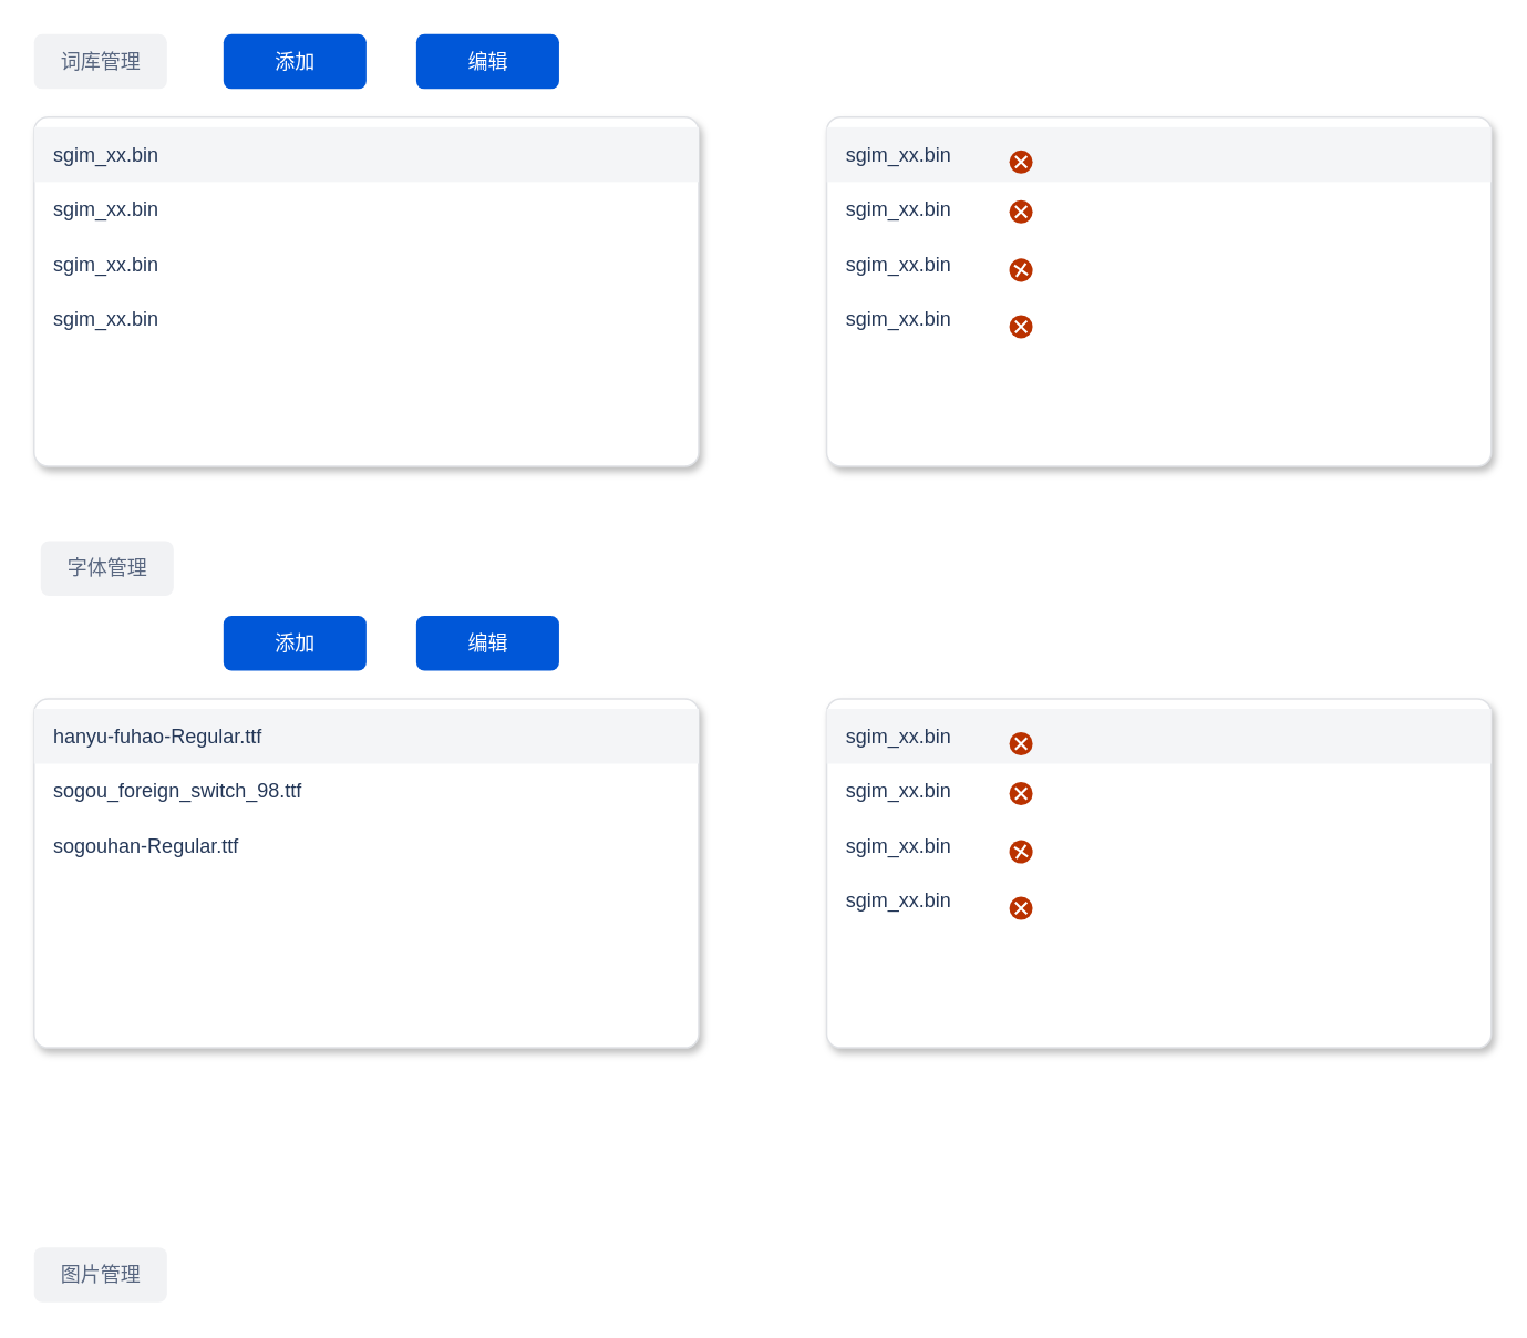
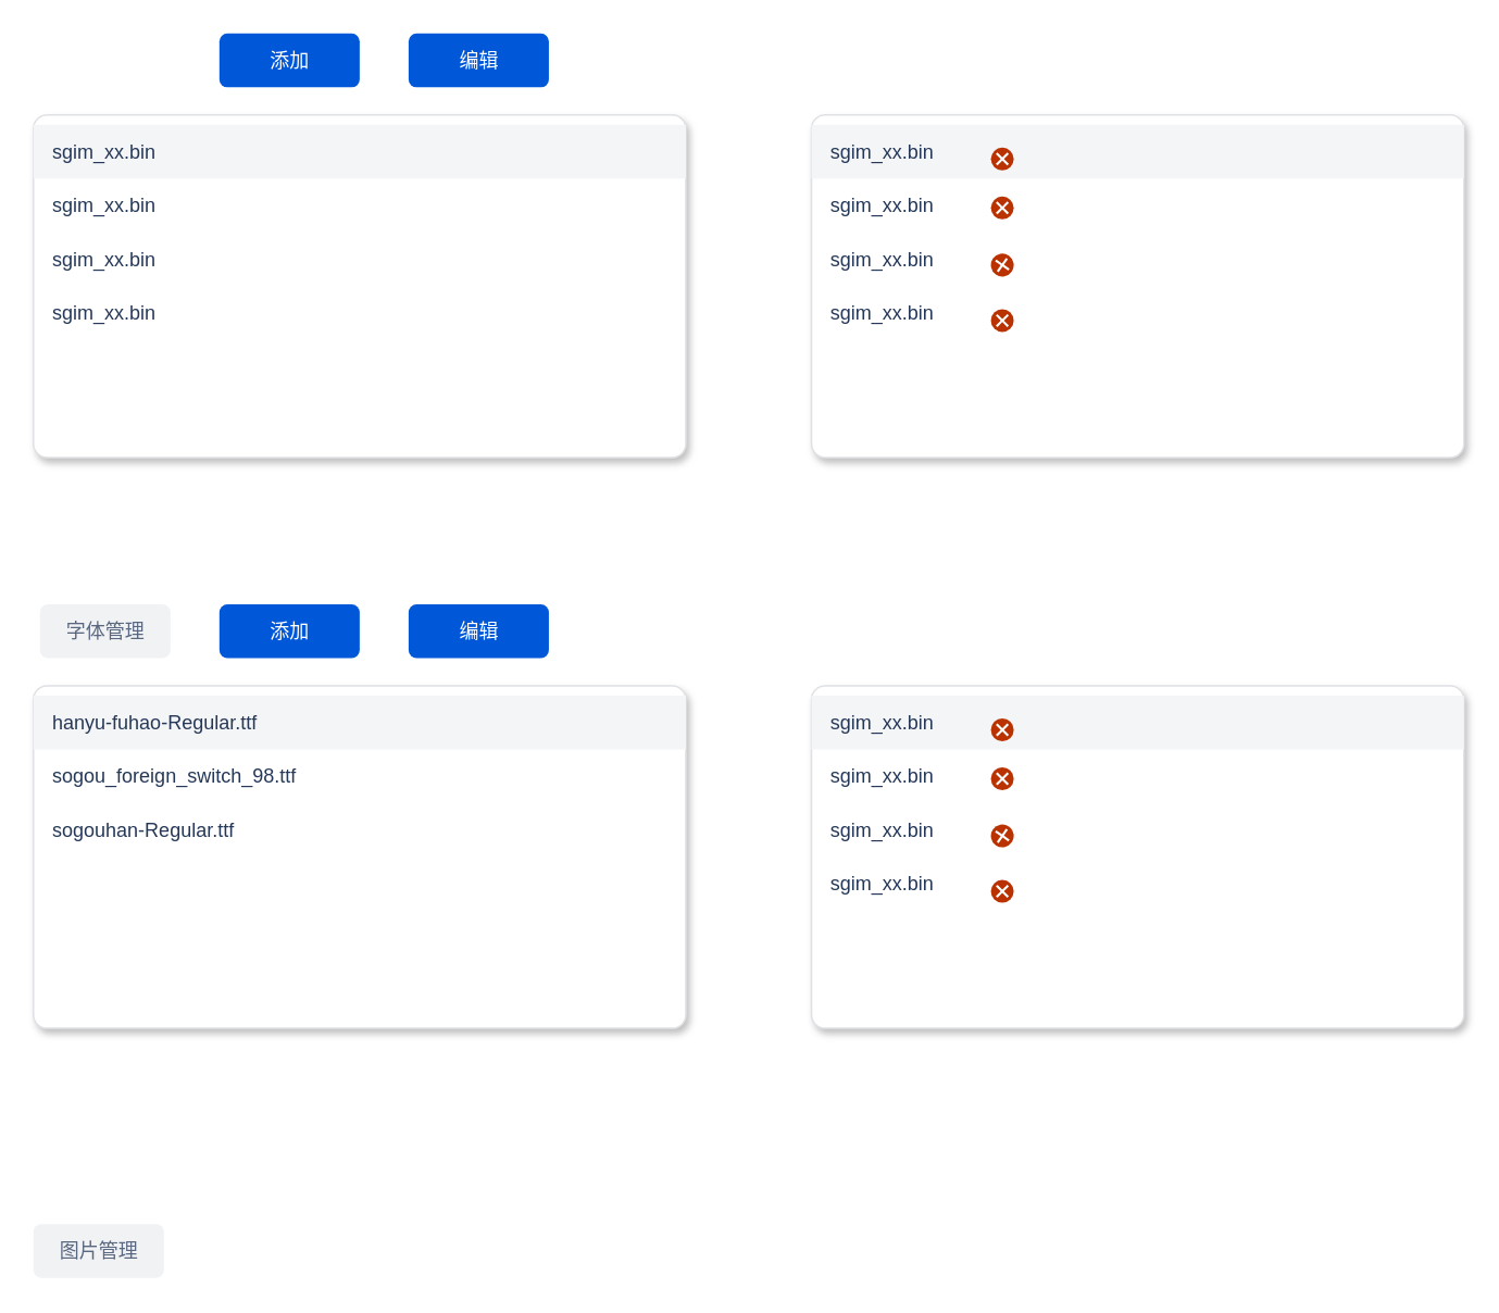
  <mxCell id="0" />
  <mxCell id="1" parent="0" />
- <mxCell id="2" value="词库管理" style="rounded=1;align=center;fillColor=#F1F2F4;strokeColor=none;html=1;fontColor=#596780;fontSize=12" vertex="1" parent="1"><mxGeometry x="20" y="20" width="80" height="33" as="geometry" /></mxCell>
- <mxCell id="3" value="字体管理" style="rounded=1;align=center;fillColor=#F1F2F4;strokeColor=none;html=1;fontColor=#596780;fontSize=12" vertex="1" parent="1"><mxGeometry x="24" y="325" width="80" height="33" as="geometry" /></mxCell>
+ <mxCell id="3" value="字体管理" style="rounded=1;align=center;fillColor=#F1F2F4;strokeColor=none;html=1;fontColor=#596780;fontSize=12" vertex="1" parent="1"><mxGeometry x="24" y="370" width="80" height="33" as="geometry" /></mxCell>
  <mxCell id="4" value="图片管理" style="rounded=1;align=center;fillColor=#F1F2F4;strokeColor=none;html=1;fontColor=#596780;fontSize=12" vertex="1" parent="1"><mxGeometry x="20" y="750" width="80" height="33" as="geometry" /></mxCell>
  <mxCell id="5" value="" style="rounded=1;fillColor=#ffffff;strokeColor=#DFE1E5;shadow=1;html=1;arcSize=4" vertex="1" parent="1"><mxGeometry x="20" y="70" width="400" height="210" as="geometry" /></mxCell>
  <mxCell id="6" value="sgim_xx.bin" style="rounded=0;fillColor=#F4F5F7;strokeColor=none;shadow=0;html=1;align=left;fontSize=12;spacingLeft=10;fontColor=#253858;resizeWidth=1" vertex="1" parent="5"><mxGeometry width="400" height="33" relative="1" as="geometry"><mxPoint y="6" as="offset" /></mxGeometry></mxCell>
  <mxCell id="7" value="sgim_xx.bin" style="rounded=0;fillColor=none;strokeColor=none;shadow=0;html=1;align=left;fontSize=12;spacingLeft=10;fontColor=#253858;resizeWidth=1" vertex="1" parent="5"><mxGeometry width="400" height="33" relative="1" as="geometry"><mxPoint y="39" as="offset" /></mxGeometry></mxCell>
  <mxCell id="8" value="sgim_xx.bin" style="rounded=0;fillColor=none;strokeColor=none;shadow=0;html=1;align=left;fontSize=12;spacingLeft=10;fontColor=#253858;resizeWidth=1" vertex="1" parent="5"><mxGeometry width="400" height="33" relative="1" as="geometry"><mxPoint y="72" as="offset" /></mxGeometry></mxCell>
  <mxCell id="9" value="sgim_xx.bin" style="rounded=0;fillColor=none;strokeColor=none;shadow=0;html=1;align=left;fontSize=12;spacingLeft=10;fontColor=#253858;resizeWidth=1" vertex="1" parent="5"><mxGeometry width="400" height="33" relative="1" as="geometry"><mxPoint y="105" as="offset" /></mxGeometry></mxCell>
  <mxCell id="10" value="添加" style="rounded=1;fillColor=#0057D8;align=center;strokeColor=none;html=1;fontColor=#ffffff;fontSize=12" vertex="1" parent="1"><mxGeometry x="134" y="20" width="86" height="33" as="geometry" /></mxCell>
  <mxCell id="11" value="编辑" style="rounded=1;fillColor=#0057D8;align=center;strokeColor=none;html=1;fontColor=#ffffff;fontSize=12" vertex="1" parent="1"><mxGeometry x="250" y="20" width="86" height="33" as="geometry" /></mxCell>
  <mxCell id="12" value="" style="rounded=1;fillColor=#ffffff;strokeColor=#DFE1E5;shadow=1;html=1;arcSize=4" vertex="1" parent="1"><mxGeometry x="497" y="70" width="400" height="210" as="geometry" /></mxCell>
  <mxCell id="13" value="sgim_xx.bin" style="rounded=0;fillColor=#F4F5F7;strokeColor=none;shadow=0;html=1;align=left;fontSize=12;spacingLeft=10;fontColor=#253858;resizeWidth=1" vertex="1" parent="12"><mxGeometry width="400" height="33" relative="1" as="geometry"><mxPoint y="6" as="offset" /></mxGeometry></mxCell>
  <mxCell id="14" value="sgim_xx.bin" style="rounded=0;fillColor=none;strokeColor=none;shadow=0;html=1;align=left;fontSize=12;spacingLeft=10;fontColor=#253858;resizeWidth=1" vertex="1" parent="12"><mxGeometry width="400" height="33" relative="1" as="geometry"><mxPoint y="39" as="offset" /></mxGeometry></mxCell>
  <mxCell id="15" value="sgim_xx.bin" style="rounded=0;fillColor=none;strokeColor=none;shadow=0;html=1;align=left;fontSize=12;spacingLeft=10;fontColor=#253858;resizeWidth=1" vertex="1" parent="12"><mxGeometry width="400" height="33" relative="1" as="geometry"><mxPoint y="72" as="offset" /></mxGeometry></mxCell>
  <mxCell id="16" value="sgim_xx.bin" style="rounded=0;fillColor=none;strokeColor=none;shadow=0;html=1;align=left;fontSize=12;spacingLeft=10;fontColor=#253858;resizeWidth=1" vertex="1" parent="12"><mxGeometry width="400" height="33" relative="1" as="geometry"><mxPoint y="105" as="offset" /></mxGeometry></mxCell>
  <mxCell id="17" value="" style="html=1;shadow=0;dashed=0;shape=mxgraph.atlassian.close;fillColor=#BA3200;strokeColor=none;html=1" vertex="1" parent="12"><mxGeometry x="110" y="20" width="14" height="14" as="geometry" /></mxCell>
  <mxCell id="18" value="" style="html=1;shadow=0;dashed=0;shape=mxgraph.atlassian.close;fillColor=#BA3200;strokeColor=none;html=1" vertex="1" parent="12"><mxGeometry x="110" y="119" width="14" height="14" as="geometry" /></mxCell>
  <mxCell id="19" value="" style="html=1;shadow=0;dashed=0;shape=mxgraph.atlassian.close;fillColor=#BA3200;strokeColor=none;html=1;rotation=-10;" vertex="1" parent="12"><mxGeometry x="110" y="85" width="14" height="14" as="geometry" /></mxCell>
  <mxCell id="20" value="" style="html=1;shadow=0;dashed=0;shape=mxgraph.atlassian.close;fillColor=#BA3200;strokeColor=none;html=1" vertex="1" parent="12"><mxGeometry x="110" y="50" width="14" height="14" as="geometry" /></mxCell>
  <mxCell id="21" value="" style="rounded=1;fillColor=#ffffff;strokeColor=#DFE1E5;shadow=1;html=1;arcSize=4" vertex="1" parent="1"><mxGeometry x="20" y="420" width="400" height="210" as="geometry" /></mxCell>
  <mxCell id="22" value="hanyu-fuhao-Regular.ttf" style="rounded=0;fillColor=#F4F5F7;strokeColor=none;shadow=0;html=1;align=left;fontSize=12;spacingLeft=10;fontColor=#253858;resizeWidth=1" vertex="1" parent="21"><mxGeometry width="400" height="33" relative="1" as="geometry"><mxPoint y="6" as="offset" /></mxGeometry></mxCell>
  <mxCell id="23" value="sogou_foreign_switch_98.ttf" style="rounded=0;fillColor=none;strokeColor=none;shadow=0;html=1;align=left;fontSize=12;spacingLeft=10;fontColor=#253858;resizeWidth=1" vertex="1" parent="21"><mxGeometry width="400" height="33" relative="1" as="geometry"><mxPoint y="39" as="offset" /></mxGeometry></mxCell>
  <mxCell id="24" value="sogouhan-Regular.ttf" style="rounded=0;fillColor=none;strokeColor=none;shadow=0;html=1;align=left;fontSize=12;spacingLeft=10;fontColor=#253858;resizeWidth=1" vertex="1" parent="21"><mxGeometry width="400" height="33" relative="1" as="geometry"><mxPoint y="72" as="offset" /></mxGeometry></mxCell>
  <mxCell id="25" value="添加" style="rounded=1;fillColor=#0057D8;align=center;strokeColor=none;html=1;fontColor=#ffffff;fontSize=12" vertex="1" parent="1"><mxGeometry x="134" y="370" width="86" height="33" as="geometry" /></mxCell>
  <mxCell id="26" value="编辑" style="rounded=1;fillColor=#0057D8;align=center;strokeColor=none;html=1;fontColor=#ffffff;fontSize=12" vertex="1" parent="1"><mxGeometry x="250" y="370" width="86" height="33" as="geometry" /></mxCell>
  <mxCell id="27" value="" style="rounded=1;fillColor=#ffffff;strokeColor=#DFE1E5;shadow=1;html=1;arcSize=4" vertex="1" parent="1"><mxGeometry x="497" y="420" width="400" height="210" as="geometry" /></mxCell>
  <mxCell id="28" value="sgim_xx.bin" style="rounded=0;fillColor=#F4F5F7;strokeColor=none;shadow=0;html=1;align=left;fontSize=12;spacingLeft=10;fontColor=#253858;resizeWidth=1" vertex="1" parent="27"><mxGeometry width="400" height="33" relative="1" as="geometry"><mxPoint y="6" as="offset" /></mxGeometry></mxCell>
  <mxCell id="29" value="sgim_xx.bin" style="rounded=0;fillColor=none;strokeColor=none;shadow=0;html=1;align=left;fontSize=12;spacingLeft=10;fontColor=#253858;resizeWidth=1" vertex="1" parent="27"><mxGeometry width="400" height="33" relative="1" as="geometry"><mxPoint y="39" as="offset" /></mxGeometry></mxCell>
  <mxCell id="30" value="sgim_xx.bin" style="rounded=0;fillColor=none;strokeColor=none;shadow=0;html=1;align=left;fontSize=12;spacingLeft=10;fontColor=#253858;resizeWidth=1" vertex="1" parent="27"><mxGeometry width="400" height="33" relative="1" as="geometry"><mxPoint y="72" as="offset" /></mxGeometry></mxCell>
  <mxCell id="31" value="sgim_xx.bin" style="rounded=0;fillColor=none;strokeColor=none;shadow=0;html=1;align=left;fontSize=12;spacingLeft=10;fontColor=#253858;resizeWidth=1" vertex="1" parent="27"><mxGeometry width="400" height="33" relative="1" as="geometry"><mxPoint y="105" as="offset" /></mxGeometry></mxCell>
  <mxCell id="32" value="" style="html=1;shadow=0;dashed=0;shape=mxgraph.atlassian.close;fillColor=#BA3200;strokeColor=none;html=1" vertex="1" parent="27"><mxGeometry x="110" y="20" width="14" height="14" as="geometry" /></mxCell>
  <mxCell id="33" value="" style="html=1;shadow=0;dashed=0;shape=mxgraph.atlassian.close;fillColor=#BA3200;strokeColor=none;html=1" vertex="1" parent="27"><mxGeometry x="110" y="119" width="14" height="14" as="geometry" /></mxCell>
  <mxCell id="34" value="" style="html=1;shadow=0;dashed=0;shape=mxgraph.atlassian.close;fillColor=#BA3200;strokeColor=none;html=1;rotation=-10;" vertex="1" parent="27"><mxGeometry x="110" y="85" width="14" height="14" as="geometry" /></mxCell>
  <mxCell id="35" value="" style="html=1;shadow=0;dashed=0;shape=mxgraph.atlassian.close;fillColor=#BA3200;strokeColor=none;html=1" vertex="1" parent="27"><mxGeometry x="110" y="50" width="14" height="14" as="geometry" /></mxCell>
